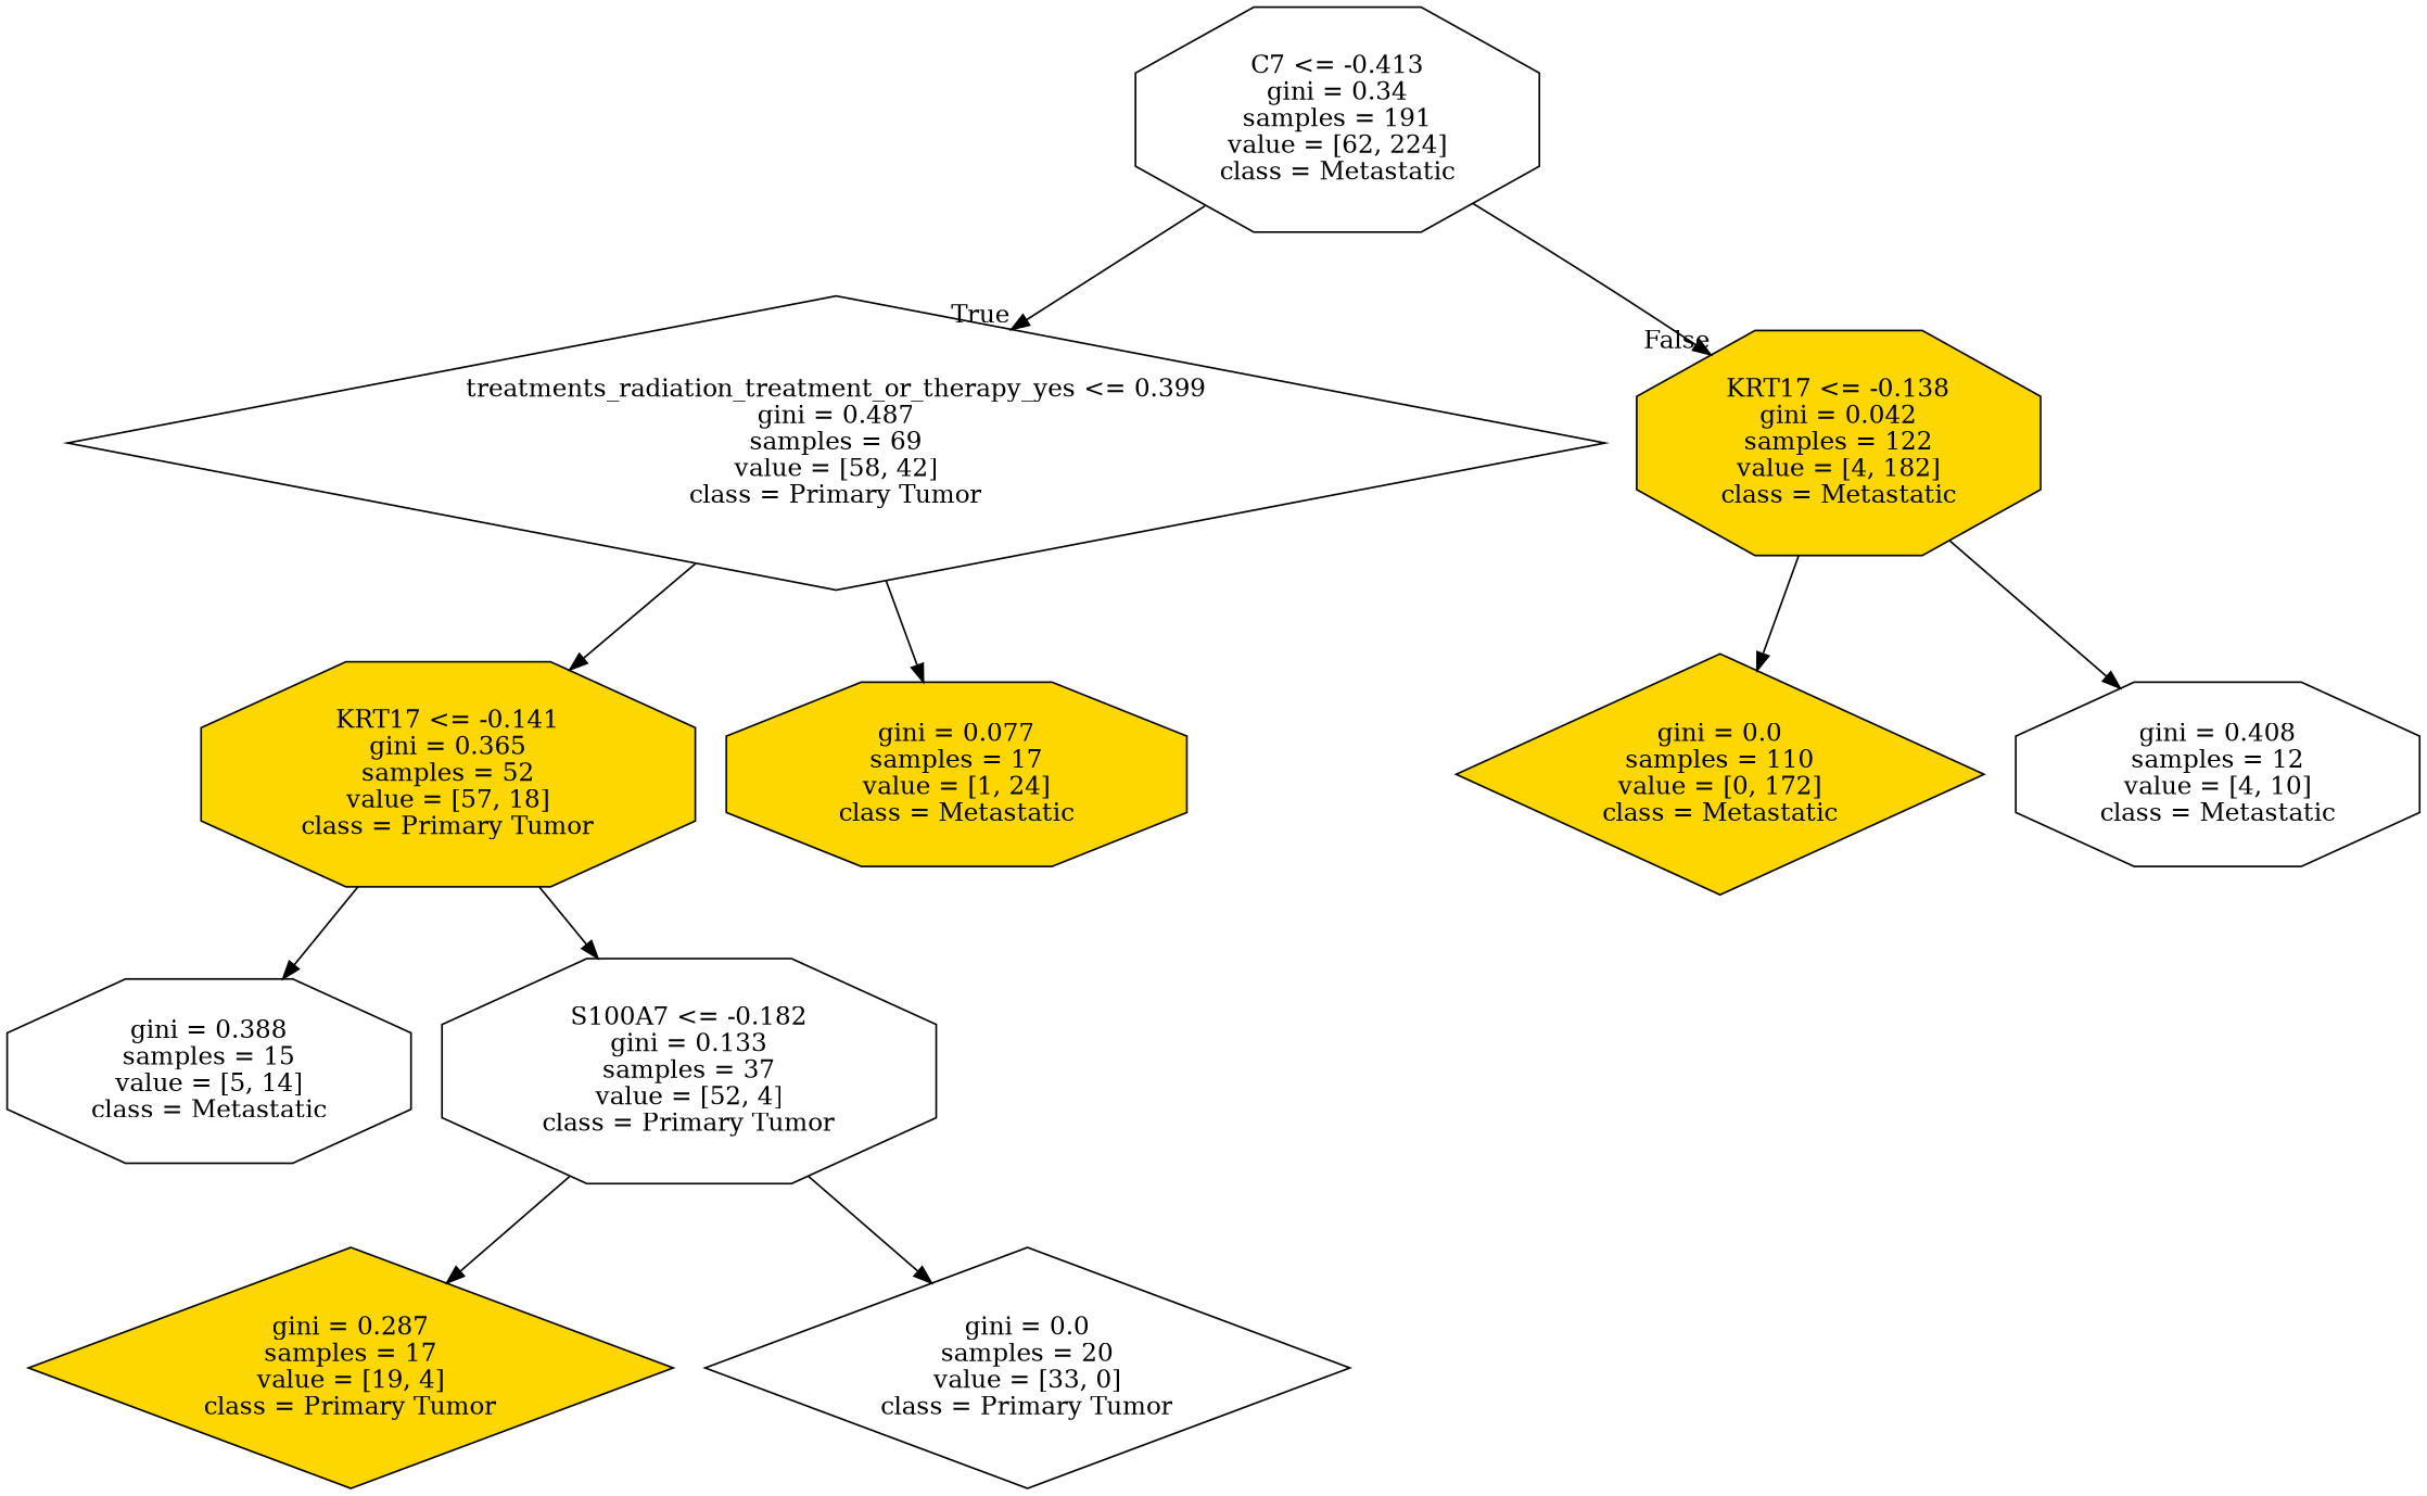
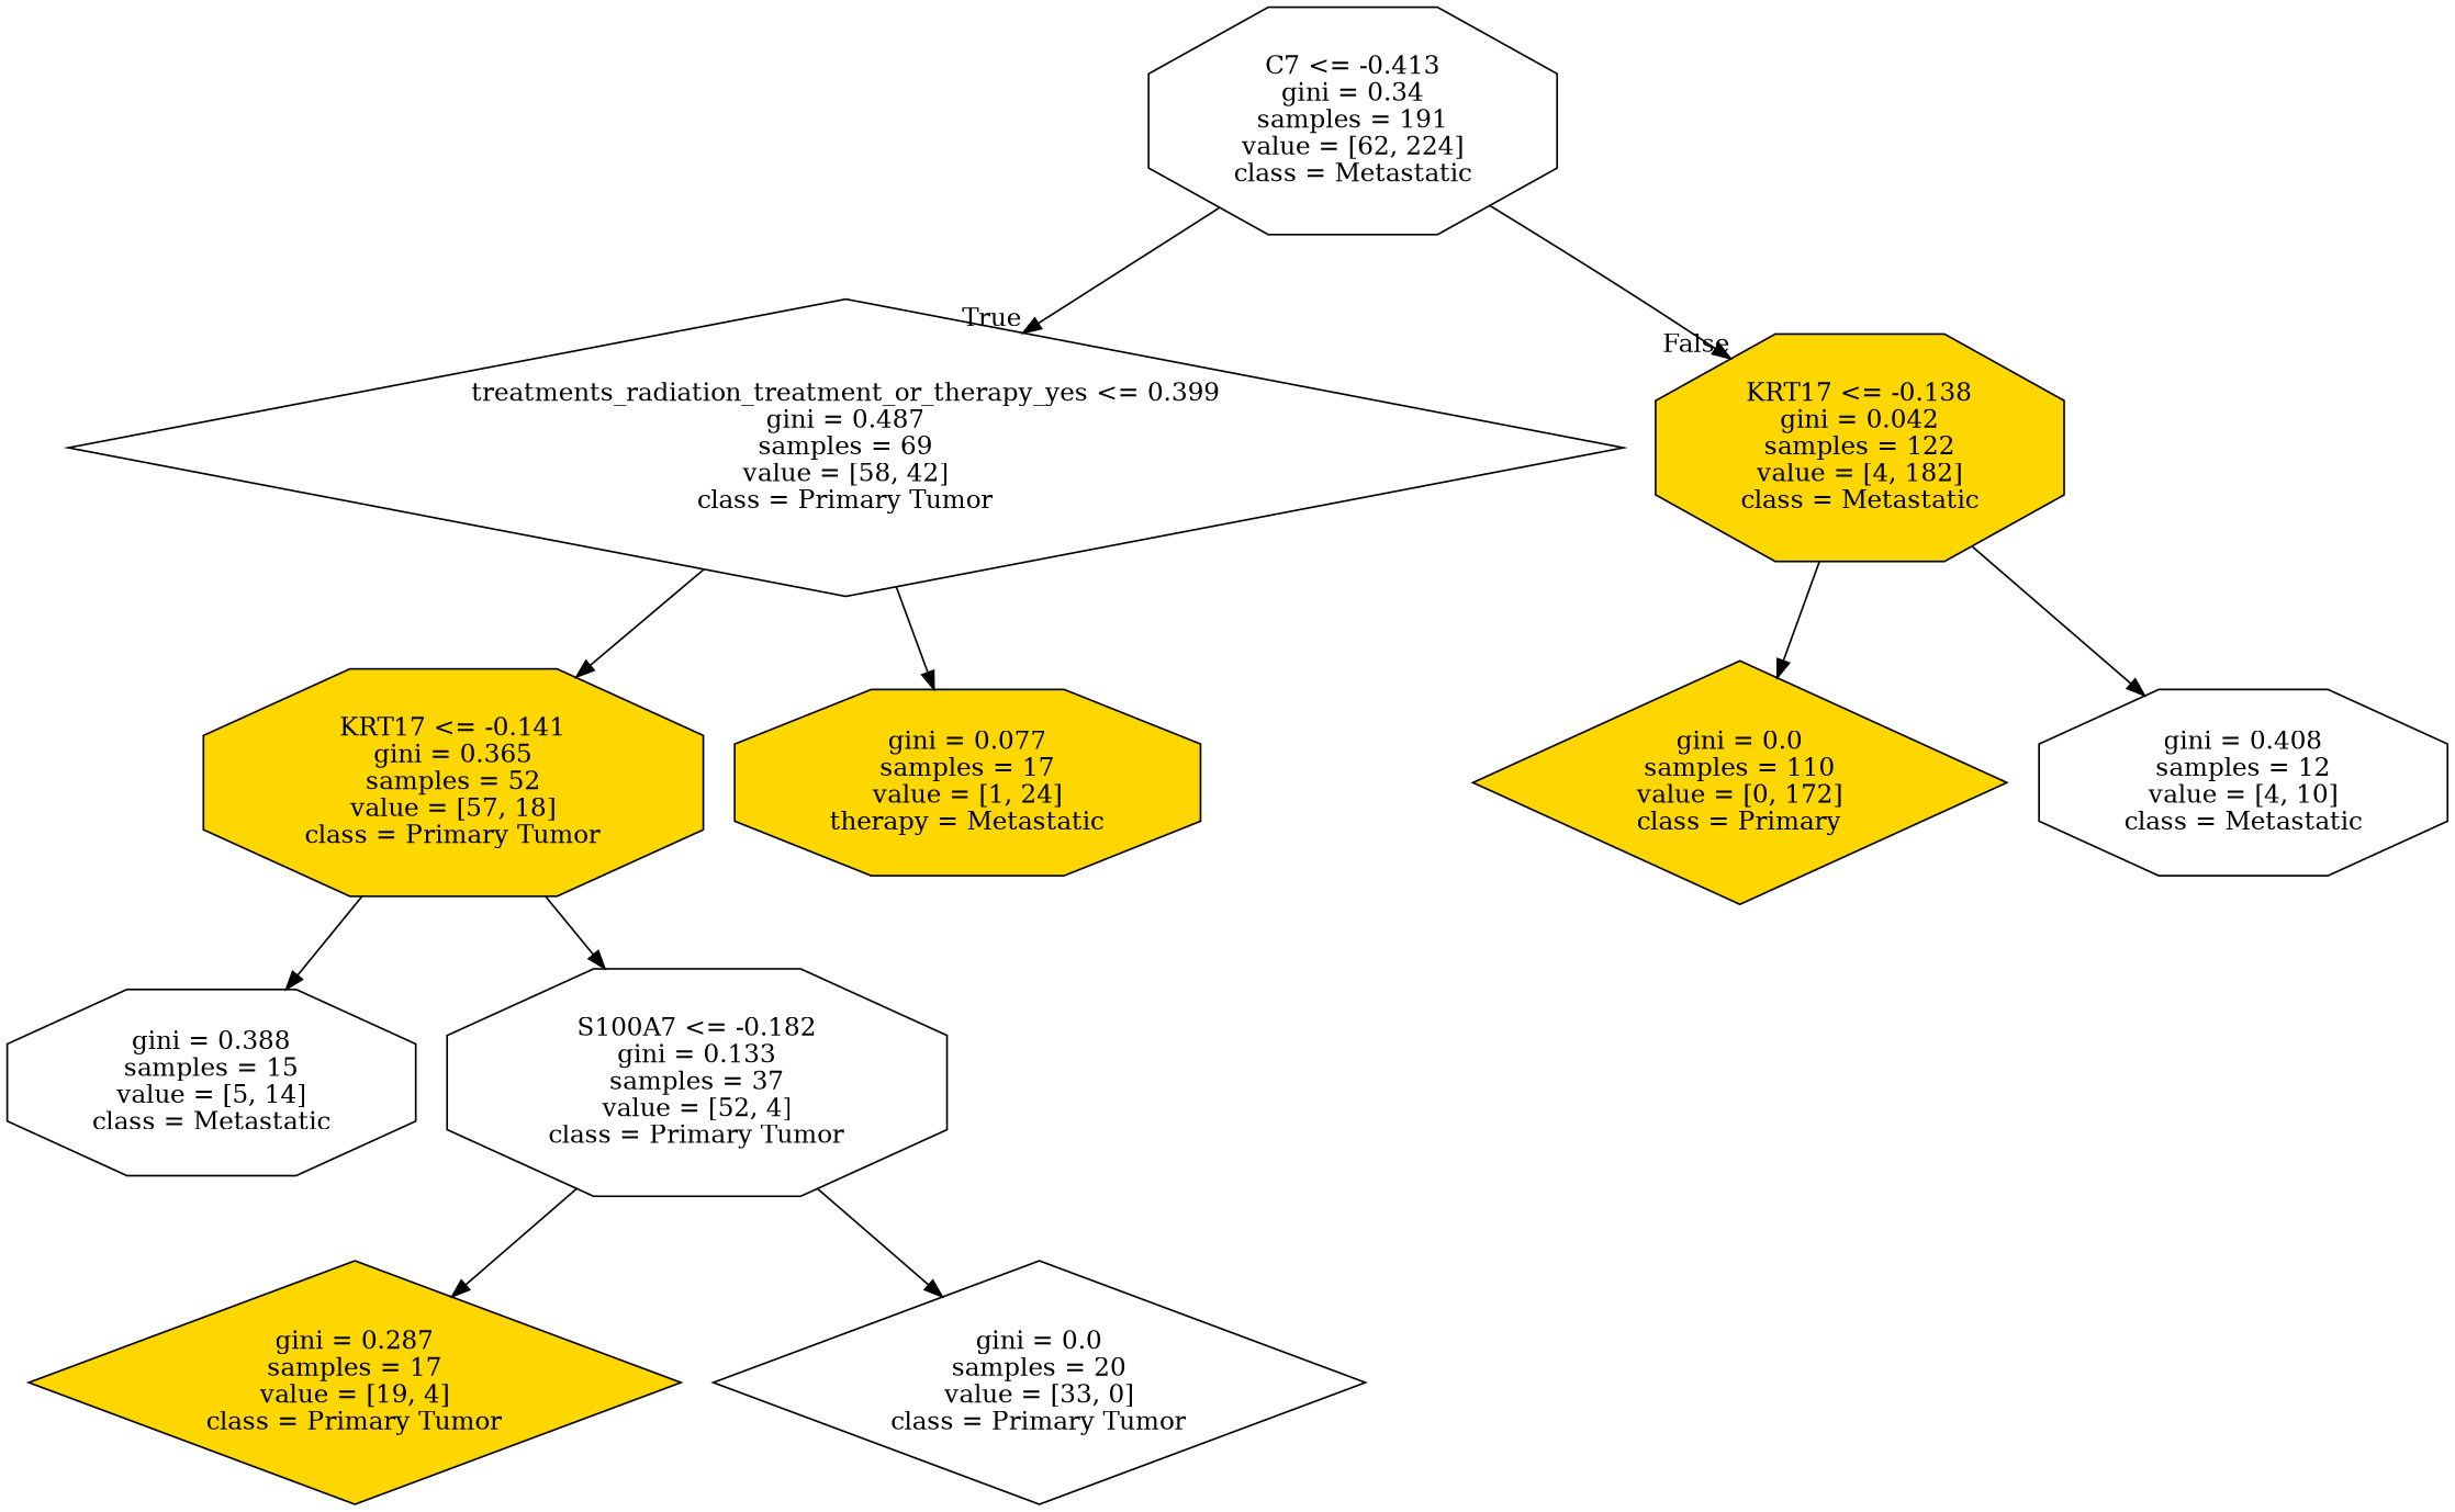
  digraph {
    node [color=black fillcolor=white shape=octagon style=filled]
    n1 [label="C7 <= -0.413\ngini = 0.34\nsamples = 191\nvalue = [62, 224]\nclass = Metastatic"]
    n2 [label="treatments_radiation_treatment_or_therapy_yes <= 0.399\ngini = 0.487\nsamples = 69\nvalue = [58, 42]\nclass = Primary Tumor" shape=diamond]
    n3 [fillcolor=gold label="KRT17 <= -0.138\ngini = 0.042\nsamples = 122\nvalue = [4, 182]\nclass = Metastatic"]
    n4 [fillcolor=gold label="KRT17 <= -0.141\ngini = 0.365\nsamples = 52\nvalue = [57, 18]\nclass = Primary Tumor"]
-   n5 [fillcolor=gold label="gini = 0.077\nsamples = 17\nvalue = [1, 24]\nclass = Metastatic"]
-   n6 [fillcolor=gold label="gini = 0.0\nsamples = 110\nvalue = [0, 172]\nclass = Metastatic" shape=diamond]
+   n5 [fillcolor=gold label="gini = 0.077\nsamples = 17\nvalue = [1, 24]\ntherapy = Metastatic"]
+   n6 [fillcolor=gold label="gini = 0.0\nsamples = 110\nvalue = [0, 172]\nclass = Primary" shape=diamond]
    n7 [label="gini = 0.408\nsamples = 12\nvalue = [4, 10]\nclass = Metastatic"]
    n8 [label="gini = 0.388\nsamples = 15\nvalue = [5, 14]\nclass = Metastatic"]
    n9 [label="S100A7 <= -0.182\ngini = 0.133\nsamples = 37\nvalue = [52, 4]\nclass = Primary Tumor"]
    n10 [fillcolor=gold label="gini = 0.287\nsamples = 17\nvalue = [19, 4]\nclass = Primary Tumor" shape=diamond]
    n11 [label="gini = 0.0\nsamples = 20\nvalue = [33, 0]\nclass = Primary Tumor" shape=diamond]
    n1 -> n2 [headlabel=True labelangle=45 labeldistance=2.5]
    n1 -> n3 [headlabel=False labelangle=-45 labeldistance=2.5]
    n2 -> n4
    n2 -> n5
    n3 -> n6
    n3 -> n7
    n4 -> n8
    n4 -> n9
    n9 -> n10
    n9 -> n11
  }
